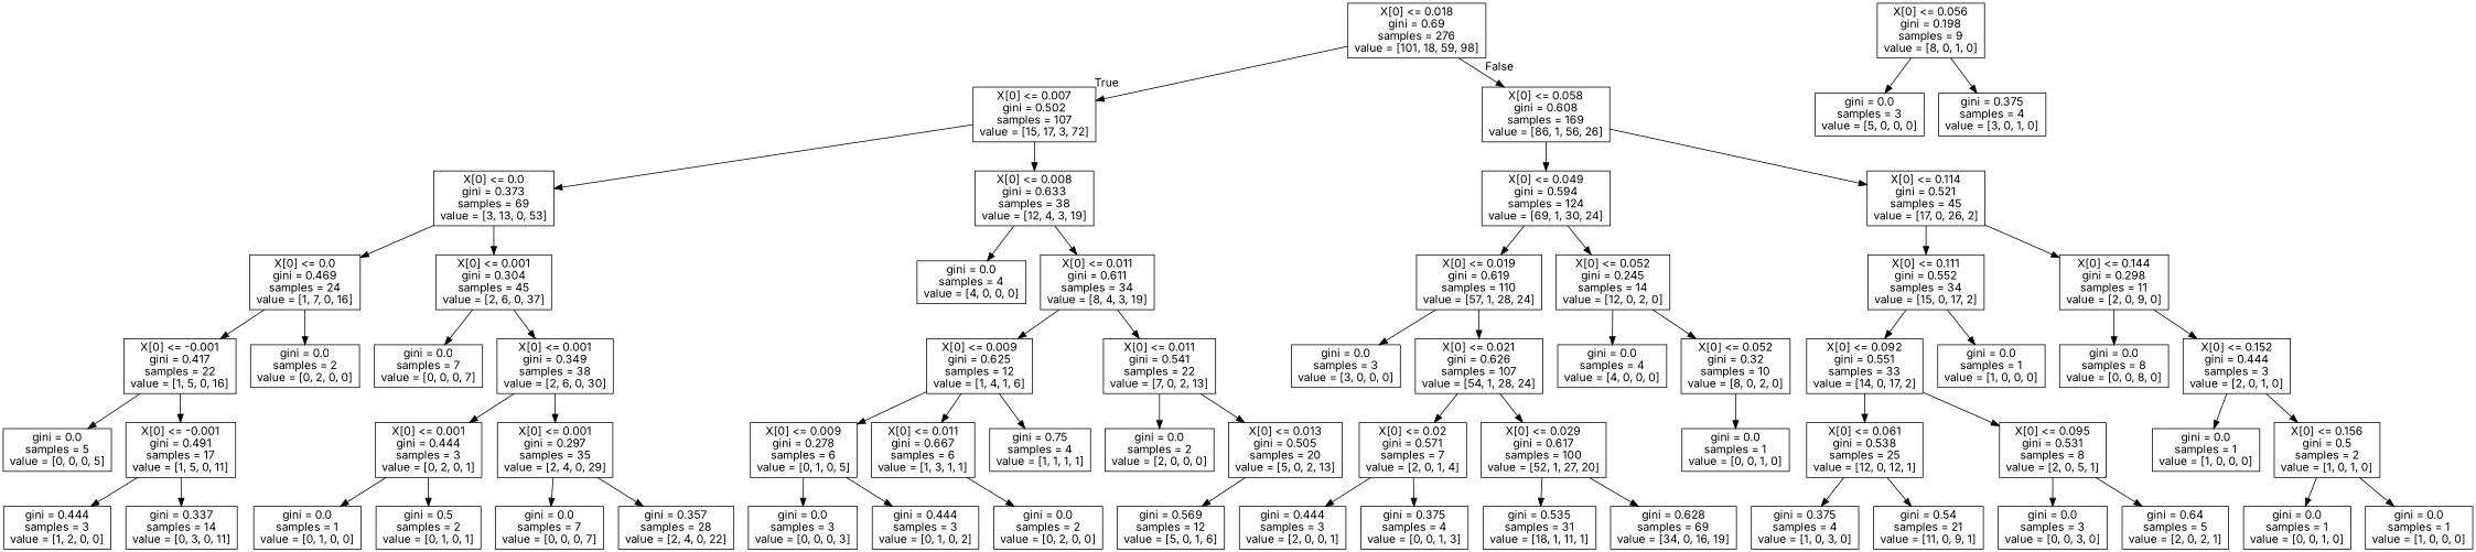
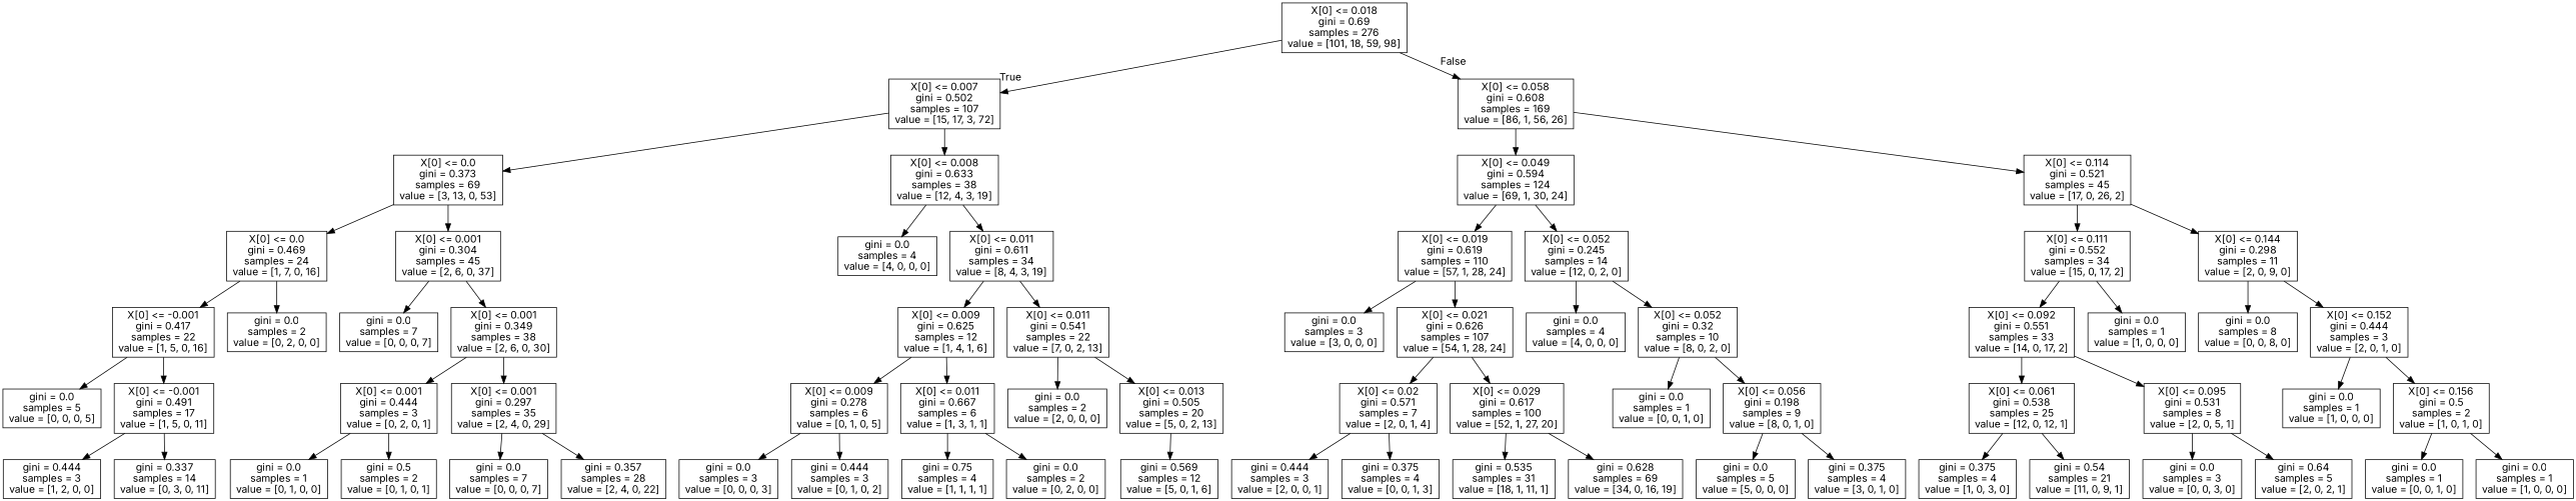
  digraph {
    fontname=Inter
    node [fontname=Inter shape=box]
    edge [fontname=Inter]
    n1 [label="X[0] <= 0.018\ngini = 0.69\nsamples = 276\nvalue = [101, 18, 59, 98]"]
    n2 [label="X[0] <= 0.007\ngini = 0.502\nsamples = 107\nvalue = [15, 17, 3, 72]"]
    n3 [label="X[0] <= 0.058\ngini = 0.608\nsamples = 169\nvalue = [86, 1, 56, 26]"]
    n4 [label="X[0] <= 0.0\ngini = 0.373\nsamples = 69\nvalue = [3, 13, 0, 53]"]
    n5 [label="X[0] <= 0.008\ngini = 0.633\nsamples = 38\nvalue = [12, 4, 3, 19]"]
    n6 [label="X[0] <= 0.049\ngini = 0.594\nsamples = 124\nvalue = [69, 1, 30, 24]"]
    n7 [label="X[0] <= 0.114\ngini = 0.521\nsamples = 45\nvalue = [17, 0, 26, 2]"]
    n8 [label="X[0] <= 0.0\ngini = 0.469\nsamples = 24\nvalue = [1, 7, 0, 16]"]
    n9 [label="X[0] <= 0.001\ngini = 0.304\nsamples = 45\nvalue = [2, 6, 0, 37]"]
    n10 [label="gini = 0.0\nsamples = 4\nvalue = [4, 0, 0, 0]"]
    n11 [label="X[0] <= 0.011\ngini = 0.611\nsamples = 34\nvalue = [8, 4, 3, 19]"]
    n12 [label="X[0] <= -0.001\ngini = 0.417\nsamples = 22\nvalue = [1, 5, 0, 16]"]
    n13 [label="gini = 0.0\nsamples = 2\nvalue = [0, 2, 0, 0]"]
    n14 [label="gini = 0.0\nsamples = 7\nvalue = [0, 0, 0, 7]"]
    n15 [label="X[0] <= 0.001\ngini = 0.349\nsamples = 38\nvalue = [2, 6, 0, 30]"]
    n16 [label="gini = 0.0\nsamples = 5\nvalue = [0, 0, 0, 5]"]
    n17 [label="X[0] <= -0.001\ngini = 0.491\nsamples = 17\nvalue = [1, 5, 0, 11]"]
    n18 [label="gini = 0.444\nsamples = 3\nvalue = [1, 2, 0, 0]"]
    n19 [label="gini = 0.337\nsamples = 14\nvalue = [0, 3, 0, 11]"]
    n20 [label="X[0] <= 0.001\ngini = 0.444\nsamples = 3\nvalue = [0, 2, 0, 1]"]
    n21 [label="X[0] <= 0.001\ngini = 0.297\nsamples = 35\nvalue = [2, 4, 0, 29]"]
    n22 [label="gini = 0.0\nsamples = 1\nvalue = [0, 1, 0, 0]"]
    n23 [label="gini = 0.5\nsamples = 2\nvalue = [0, 1, 0, 1]"]
    n24 [label="gini = 0.0\nsamples = 7\nvalue = [0, 0, 0, 7]"]
    n25 [label="gini = 0.357\nsamples = 28\nvalue = [2, 4, 0, 22]"]
    n26 [label="X[0] <= 0.009\ngini = 0.625\nsamples = 12\nvalue = [1, 4, 1, 6]"]
    n27 [label="X[0] <= 0.011\ngini = 0.541\nsamples = 22\nvalue = [7, 0, 2, 13]"]
    n28 [label="X[0] <= 0.009\ngini = 0.278\nsamples = 6\nvalue = [0, 1, 0, 5]"]
    n29 [label="X[0] <= 0.011\ngini = 0.667\nsamples = 6\nvalue = [1, 3, 1, 1]"]
    n30 [label="gini = 0.0\nsamples = 2\nvalue = [2, 0, 0, 0]"]
    n31 [label="X[0] <= 0.013\ngini = 0.505\nsamples = 20\nvalue = [5, 0, 2, 13]"]
    n32 [label="gini = 0.0\nsamples = 3\nvalue = [0, 0, 0, 3]"]
    n33 [label="gini = 0.444\nsamples = 3\nvalue = [0, 1, 0, 2]"]
    n34 [label="gini = 0.75\nsamples = 4\nvalue = [1, 1, 1, 1]"]
    n35 [label="gini = 0.0\nsamples = 2\nvalue = [0, 2, 0, 0]"]
    n36 [label="gini = 0.569\nsamples = 12\nvalue = [5, 0, 1, 6]"]
    n37 [label="X[0] <= 0.019\ngini = 0.619\nsamples = 110\nvalue = [57, 1, 28, 24]"]
    n38 [label="X[0] <= 0.052\ngini = 0.245\nsamples = 14\nvalue = [12, 0, 2, 0]"]
    n39 [label="X[0] <= 0.111\ngini = 0.552\nsamples = 34\nvalue = [15, 0, 17, 2]"]
    n40 [label="X[0] <= 0.144\ngini = 0.298\nsamples = 11\nvalue = [2, 0, 9, 0]"]
    n41 [label="gini = 0.0\nsamples = 3\nvalue = [3, 0, 0, 0]"]
    n42 [label="X[0] <= 0.021\ngini = 0.626\nsamples = 107\nvalue = [54, 1, 28, 24]"]
    n43 [label="gini = 0.0\nsamples = 4\nvalue = [4, 0, 0, 0]"]
    n44 [label="X[0] <= 0.052\ngini = 0.32\nsamples = 10\nvalue = [8, 0, 2, 0]"]
    n45 [label="X[0] <= 0.02\ngini = 0.571\nsamples = 7\nvalue = [2, 0, 1, 4]"]
    n46 [label="X[0] <= 0.029\ngini = 0.617\nsamples = 100\nvalue = [52, 1, 27, 20]"]
    n47 [label="gini = 0.444\nsamples = 3\nvalue = [2, 0, 0, 1]"]
    n48 [label="gini = 0.375\nsamples = 4\nvalue = [0, 0, 1, 3]"]
    n49 [label="gini = 0.535\nsamples = 31\nvalue = [18, 1, 11, 1]"]
    n50 [label="gini = 0.628\nsamples = 69\nvalue = [34, 0, 16, 19]"]
    n51 [label="gini = 0.0\nsamples = 1\nvalue = [0, 0, 1, 0]"]
    n52 [label="X[0] <= 0.056\ngini = 0.198\nsamples = 9\nvalue = [8, 0, 1, 0]"]
-   n53 [label="gini = 0.0\nsamples = 3\nvalue = [5, 0, 0, 0]"]
+   n53 [label="gini = 0.0\nsamples = 5\nvalue = [5, 0, 0, 0]"]
    n54 [label="gini = 0.375\nsamples = 4\nvalue = [3, 0, 1, 0]"]
    n55 [label="X[0] <= 0.092\ngini = 0.551\nsamples = 33\nvalue = [14, 0, 17, 2]"]
    n56 [label="gini = 0.0\nsamples = 1\nvalue = [1, 0, 0, 0]"]
    n57 [label="gini = 0.0\nsamples = 8\nvalue = [0, 0, 8, 0]"]
    n58 [label="X[0] <= 0.152\ngini = 0.444\nsamples = 3\nvalue = [2, 0, 1, 0]"]
    n59 [label="X[0] <= 0.061\ngini = 0.538\nsamples = 25\nvalue = [12, 0, 12, 1]"]
    n60 [label="X[0] <= 0.095\ngini = 0.531\nsamples = 8\nvalue = [2, 0, 5, 1]"]
    n61 [label="gini = 0.375\nsamples = 4\nvalue = [1, 0, 3, 0]"]
    n62 [label="gini = 0.54\nsamples = 21\nvalue = [11, 0, 9, 1]"]
    n63 [label="gini = 0.0\nsamples = 3\nvalue = [0, 0, 3, 0]"]
    n64 [label="gini = 0.64\nsamples = 5\nvalue = [2, 0, 2, 1]"]
    n65 [label="gini = 0.0\nsamples = 1\nvalue = [1, 0, 0, 0]"]
    n66 [label="X[0] <= 0.156\ngini = 0.5\nsamples = 2\nvalue = [1, 0, 1, 0]"]
    n67 [label="gini = 0.0\nsamples = 1\nvalue = [0, 0, 1, 0]"]
    n68 [label="gini = 0.0\nsamples = 1\nvalue = [1, 0, 0, 0]"]
    n1 -> n2 [headlabel=True labelangle=45 labeldistance=2.5]
    n1 -> n3 [headlabel=False labelangle=-45 labeldistance=2.5]
    n2 -> n4
    n2 -> n5
    n3 -> n6
    n3 -> n7
    n4 -> n8
    n4 -> n9
    n5 -> n10
    n5 -> n11
    n6 -> n37
    n6 -> n38
    n7 -> n39
    n7 -> n40
    n8 -> n12
    n8 -> n13
    n9 -> n14
    n9 -> n15
    n11 -> n26
    n11 -> n27
    n12 -> n16
    n12 -> n17
    n15 -> n20
    n15 -> n21
    n17 -> n18
    n17 -> n19
    n20 -> n22
    n20 -> n23
    n21 -> n24
    n21 -> n25
    n26 -> n28
    n26 -> n29
    n27 -> n30
    n27 -> n31
    n28 -> n32
    n28 -> n33
-   n26 -> n34
+   n29 -> n34
    n29 -> n35
    n31 -> n36
    n37 -> n41
    n37 -> n42
    n38 -> n43
    n38 -> n44
    n39 -> n55
    n39 -> n56
    n40 -> n57
    n40 -> n58
    n42 -> n45
    n42 -> n46
    n44 -> n51
+   n44 -> n52
    n45 -> n47
    n45 -> n48
    n46 -> n49
    n46 -> n50
    n52 -> n53
    n52 -> n54
    n55 -> n59
    n55 -> n60
    n58 -> n65
    n58 -> n66
    n59 -> n61
    n59 -> n62
    n60 -> n63
    n60 -> n64
    n66 -> n67
    n66 -> n68
  }
